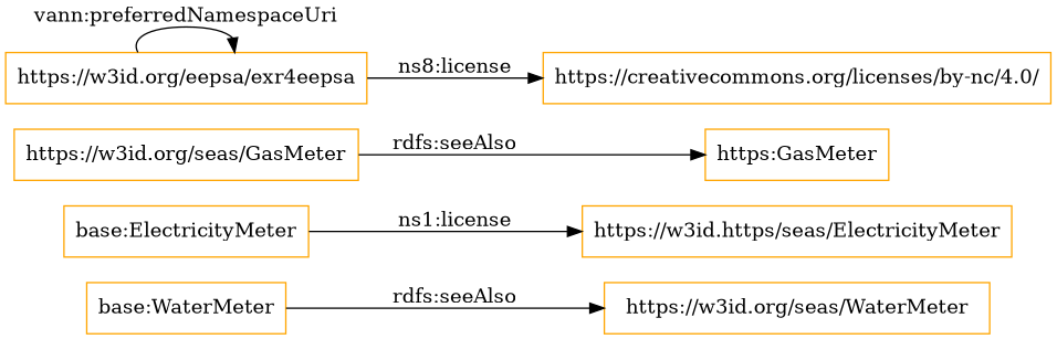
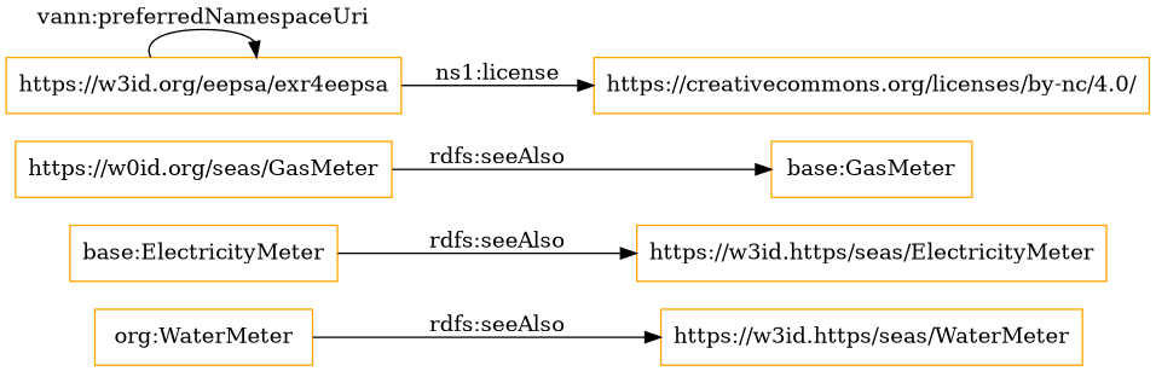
  digraph {
    rankdir=LR
    node [color=orange shape=rectangle]
-   "base:WaterMeter"
-   "https://w3id.org/seas/WaterMeter"
+   "base:WaterMeter" [label="org:WaterMeter"]
+   "https://w3id.org/seas/WaterMeter" [label="https://w3id.https/seas/WaterMeter"]
    n3 [label="https://w3id.https/seas/ElectricityMeter"]
    "base:ElectricityMeter"
-   "https://w3id.org/seas/GasMeter"
-   "base:GasMeter" [label="https:GasMeter"]
+   "https://w3id.org/seas/GasMeter" [label="https://w0id.org/seas/GasMeter"]
+   "base:GasMeter"
    "https://w3id.org/eepsa/exr4eepsa"
    "https://creativecommons.org/licenses/by-nc/4.0/"
    "base:WaterMeter" -> "https://w3id.org/seas/WaterMeter" [label="rdfs:seeAlso"]
-   "base:ElectricityMeter" -> n3 [label="ns1:license"]
+   "base:ElectricityMeter" -> n3 [label="rdfs:seeAlso"]
    "https://w3id.org/seas/GasMeter" -> "base:GasMeter" [label="rdfs:seeAlso"]
    "https://w3id.org/eepsa/exr4eepsa" -> "https://w3id.org/eepsa/exr4eepsa" [label="vann:preferredNamespaceUri"]
-   "https://w3id.org/eepsa/exr4eepsa" -> "https://creativecommons.org/licenses/by-nc/4.0/" [label="ns8:license"]
+   "https://w3id.org/eepsa/exr4eepsa" -> "https://creativecommons.org/licenses/by-nc/4.0/" [label="ns1:license"]
  }
